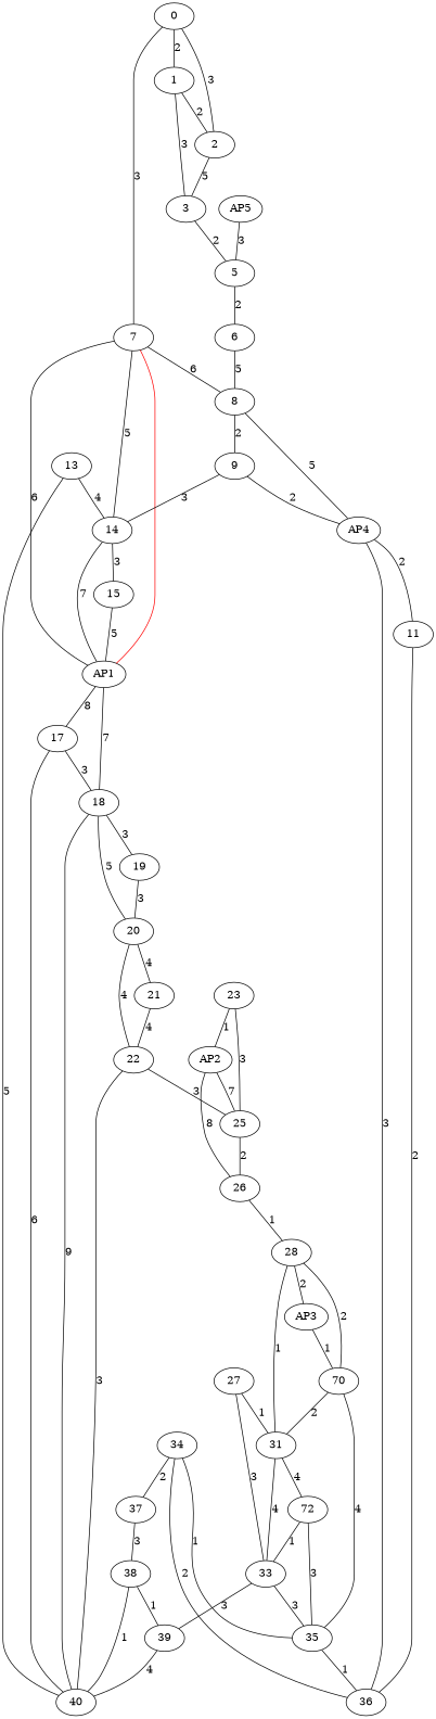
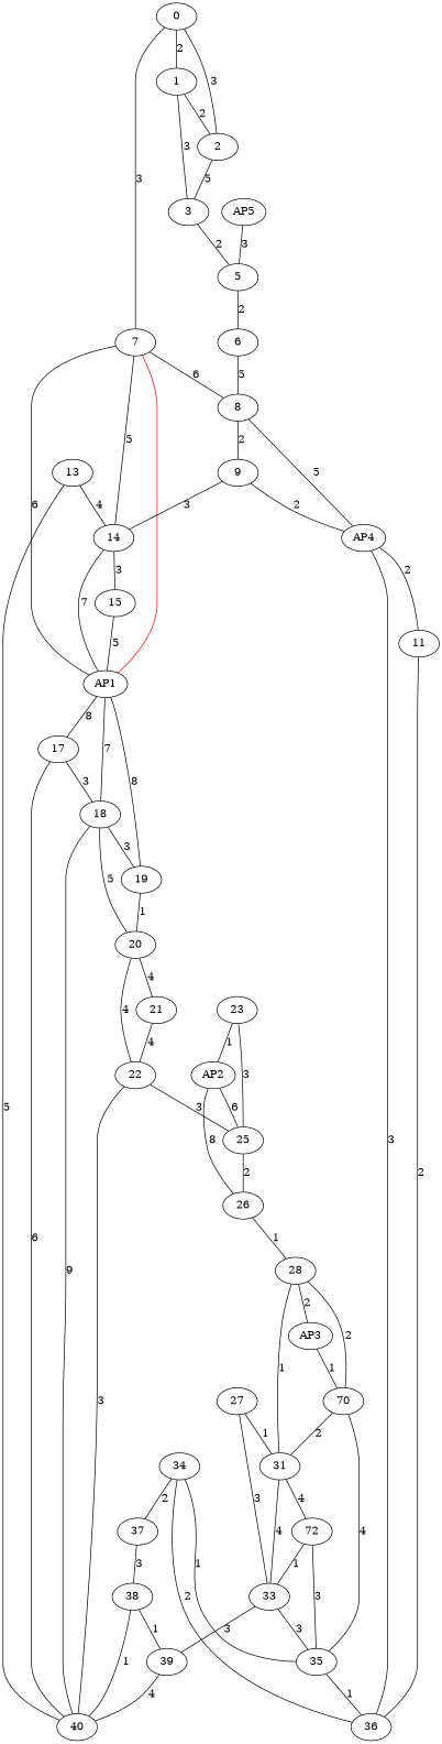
  graph {
    0
    1
    2
    7
    3
    8
    14
    AP1
    5
    9
    AP4
    15
    17
    18
    19
    6
    AP5
    11
    36
    40
    20
    13
    37
    38
    39
    21
    22
    25
    23
    AP2
    26
    28
    27
    31
    33
    AP3
    n37 [label=70]
    n38 [label=72]
    35
    34
    0 -- 1 [label=2]
    0 -- 2 [label=3]
    0 -- 7 [label=3]
    1 -- 2 [label=2]
    1 -- 3 [label=3]
    2 -- 3 [label=5]
    7 -- 8 [label=6]
    7 -- 14 [label=5]
    7 -- AP1 [label=6]
    7 -- AP1 [color=red]
    3 -- 5 [label=2]
    8 -- 9 [label=2]
    8 -- AP4 [label=5]
    14 -- AP1 [label=7]
    14 -- 15 [label=3]
    AP1 -- 17 [label=8]
    AP1 -- 18 [label=7]
+   AP1 -- 19 [label=8]
    5 -- 6 [label=2]
    9 -- 14 [label=3]
    9 -- AP4 [label=2]
    AP4 -- 11 [label=2]
    AP4 -- 36 [label=3]
    15 -- AP1 [label=5]
    17 -- 18 [label=3]
    17 -- 40 [label=6]
    18 -- 19 [label=3]
    18 -- 40 [label=9]
    18 -- 20 [label=5]
-   19 -- 20 [label=3]
+   19 -- 20 [label=1]
    6 -- 8 [label=5]
    AP5 -- 5 [label=3]
    11 -- 36 [label=2]
    20 -- 21 [label=4]
    20 -- 22 [label=4]
    13 -- 14 [label=4]
    13 -- 40 [label=5]
    37 -- 38 [label=3]
    38 -- 40 [label=1]
    38 -- 39 [label=1]
    39 -- 40 [label=4]
    21 -- 22 [label=4]
    22 -- 40 [label=3]
    22 -- 25 [label=3]
    25 -- 26 [label=2]
    23 -- 25 [label=3]
    23 -- AP2 [label=1]
-   AP2 -- 25 [label=7]
+   AP2 -- 25 [label=6]
    AP2 -- 26 [label=8]
    26 -- 28 [label=1]
    28 -- 31 [label=1]
    28 -- AP3 [label=2]
    28 -- n37 [label=2]
    27 -- 31 [label=1]
    27 -- 33 [label=3]
    31 -- 33 [label=4]
    31 -- n38 [label=4]
    33 -- 39 [label=3]
    33 -- 35 [label=3]
    AP3 -- n37 [label=1]
    n37 -- 31 [label=2]
    n37 -- 35 [label=4]
    n38 -- 33 [label=1]
    n38 -- 35 [label=3]
    35 -- 36 [label=1]
    34 -- 36 [label=2]
    34 -- 37 [label=2]
    34 -- 35 [label=1]
  }
